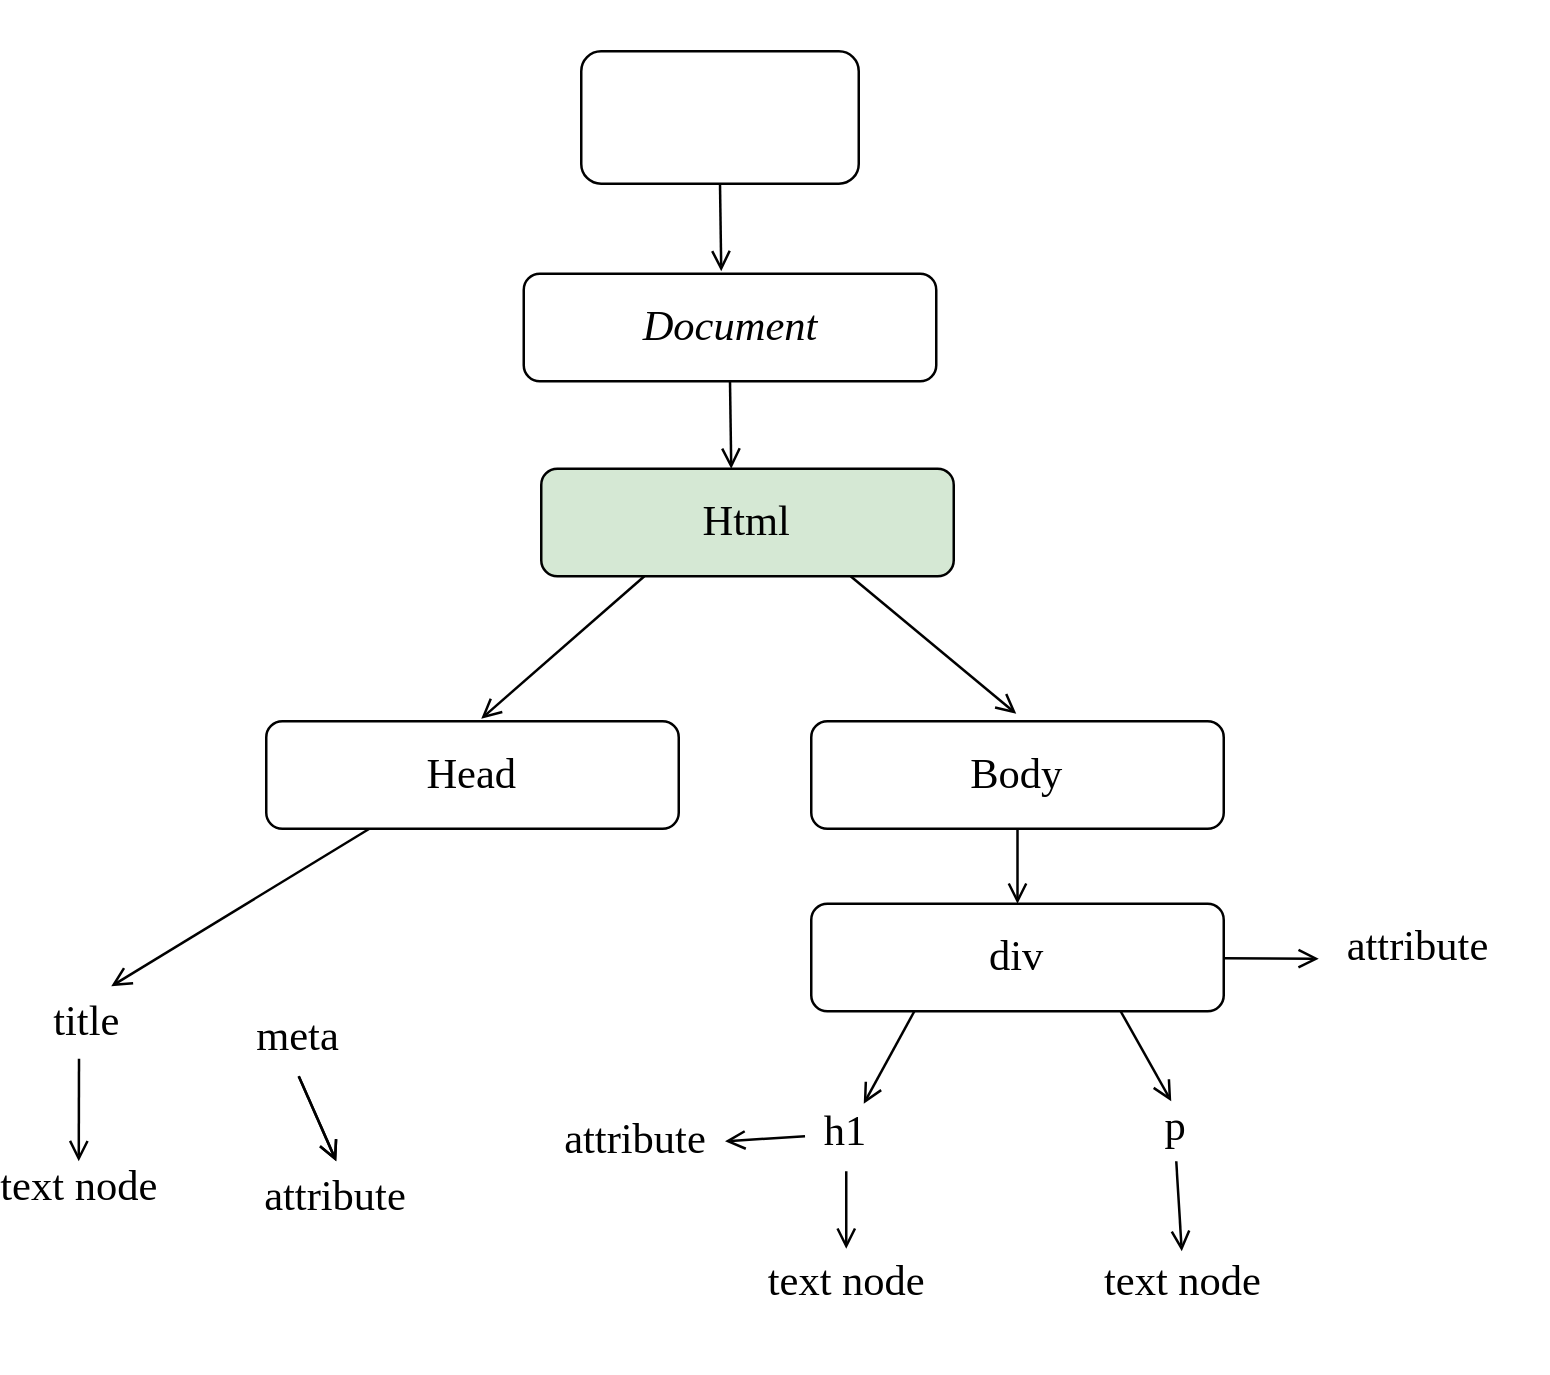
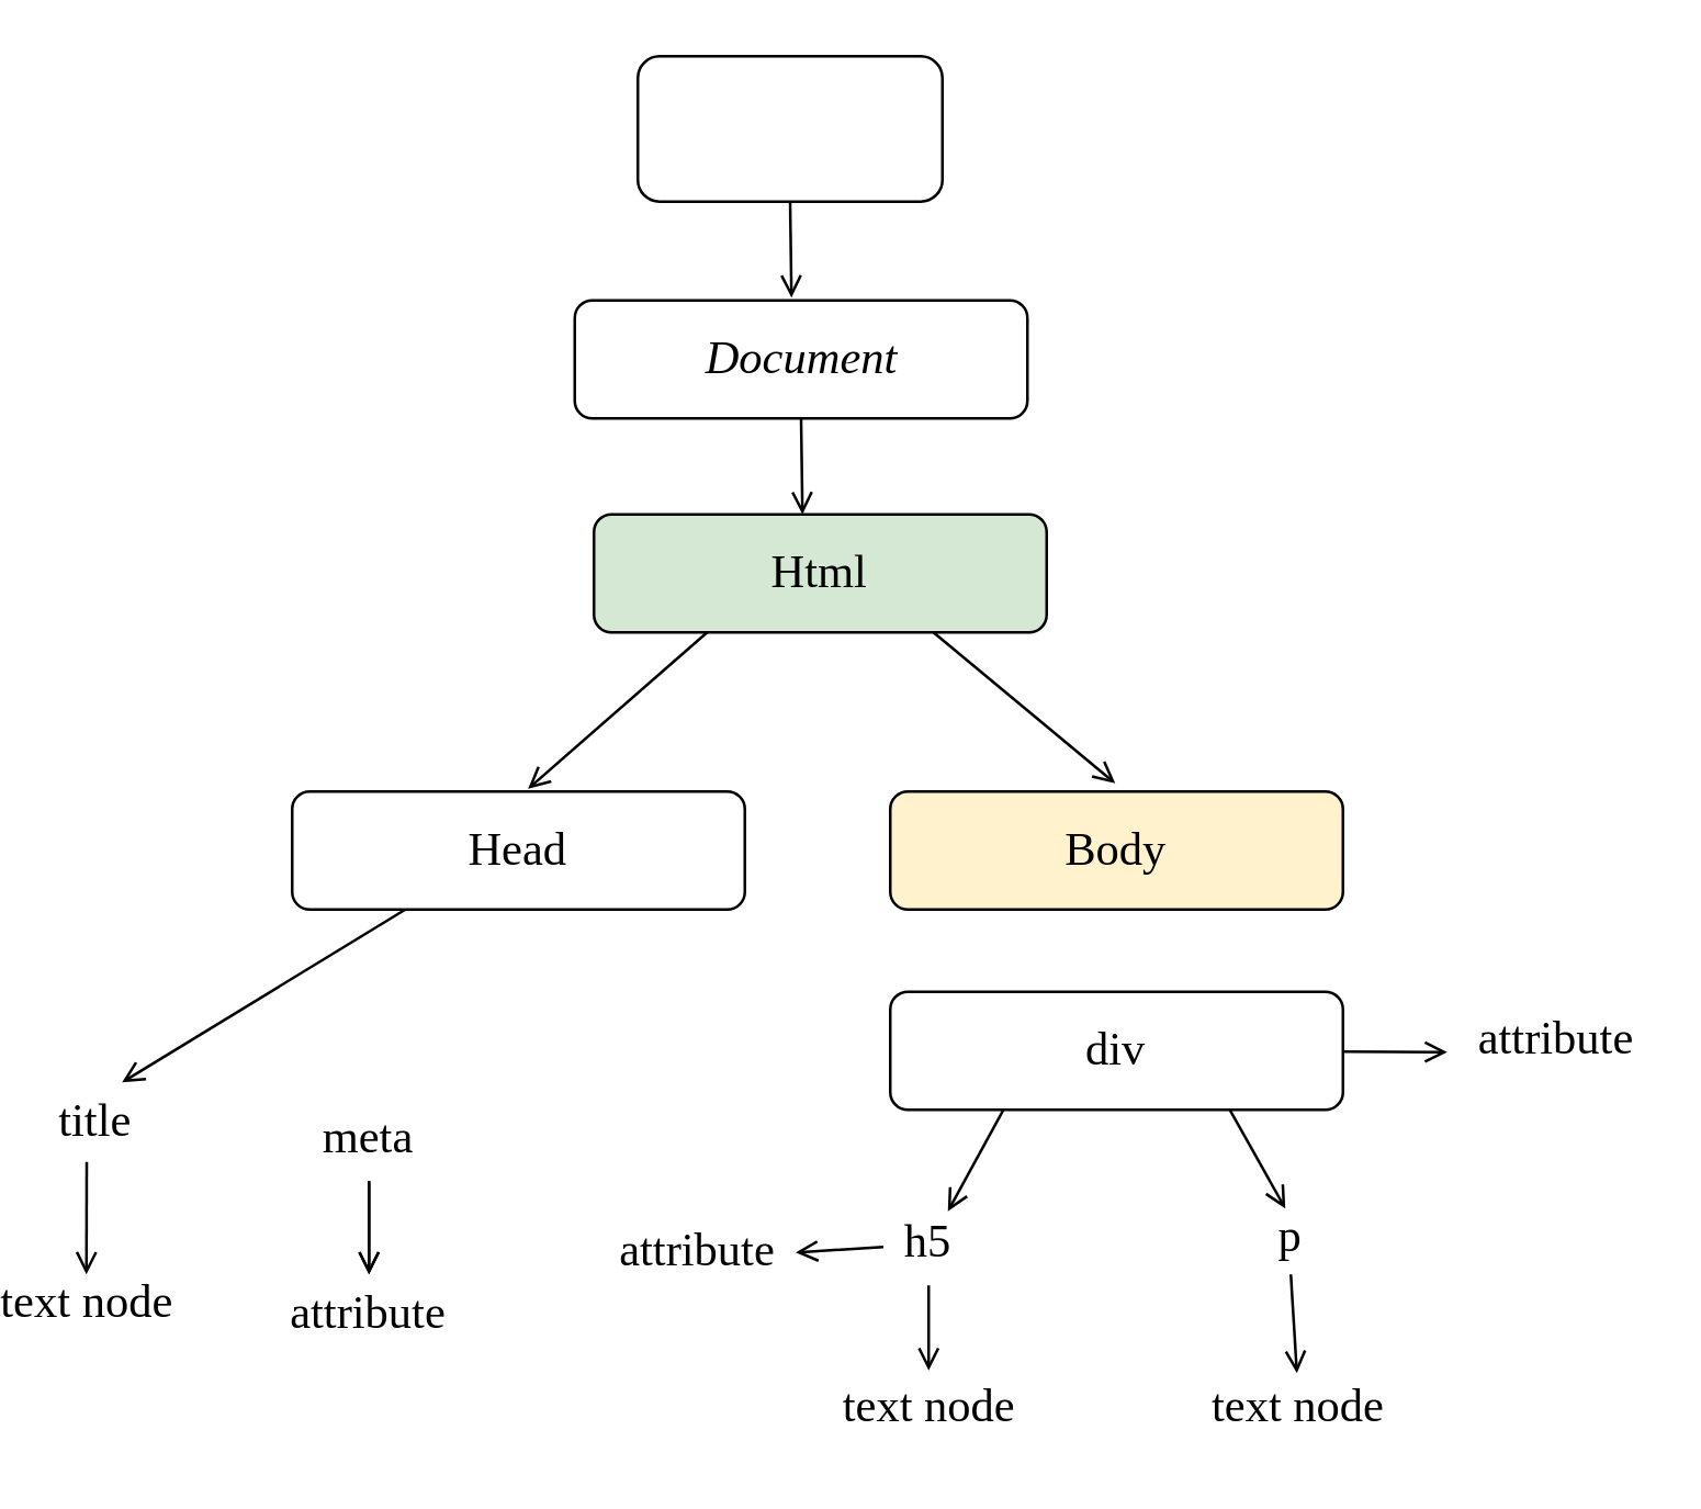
  <mxCell id="0" />
  <mxCell id="1" parent="0" />
  <mxCell id="2" style="edgeStyle=none;html=1;exitX=0.5;exitY=1;exitDx=0;exitDy=0;fontFamily=Comic Sans MS;fontSize=17;endArrow=open;endFill=0;" edge="1" parent="1" source="3"><mxGeometry relative="1" as="geometry"><mxPoint x="277" y="108" as="targetPoint" /></mxGeometry></mxCell>
  <mxCell id="3" value="" style="rounded=1;whiteSpace=wrap;html=1;" vertex="1" parent="1"><mxGeometry x="221" y="20" width="111" height="53" as="geometry" /></mxCell>
  <mxCell id="4" style="edgeStyle=none;html=1;exitX=0.5;exitY=1;exitDx=0;exitDy=0;fontFamily=Comic Sans MS;fontSize=17;endArrow=open;endFill=0;" edge="1" parent="1" source="5"><mxGeometry relative="1" as="geometry"><mxPoint x="281" y="187" as="targetPoint" /></mxGeometry></mxCell>
  <mxCell id="5" value="" style="rounded=1;whiteSpace=wrap;html=1;fontFamily=Comic Sans MS;fontSize=17;" vertex="1" parent="1"><mxGeometry x="198" y="109" width="165" height="43" as="geometry" /></mxCell>
  <mxCell id="6" value="Document" style="text;strokeColor=none;align=center;fillColor=none;html=1;verticalAlign=middle;whiteSpace=wrap;rounded=0;fontSize=17;fontStyle=2;fontFamily=Comic Sans MS;" vertex="1" parent="1"><mxGeometry x="250.5" y="115.5" width="60" height="30" as="geometry" /></mxCell>
  <mxCell id="7" style="edgeStyle=none;html=1;exitX=0.25;exitY=1;exitDx=0;exitDy=0;fontFamily=Comic Sans MS;fontSize=17;endArrow=open;endFill=0;" edge="1" parent="1" source="9"><mxGeometry relative="1" as="geometry"><mxPoint x="181" y="287" as="targetPoint" /></mxGeometry></mxCell>
  <mxCell id="8" style="edgeStyle=none;html=1;exitX=0.75;exitY=1;exitDx=0;exitDy=0;fontFamily=Comic Sans MS;fontSize=17;endArrow=open;endFill=0;" edge="1" parent="1" source="9"><mxGeometry relative="1" as="geometry"><mxPoint x="395" y="285" as="targetPoint" /></mxGeometry></mxCell>
  <mxCell id="9" value="Html" style="rounded=1;whiteSpace=wrap;html=1;fontFamily=Comic Sans MS;fontSize=17;fillColor=#d5e8d4;" vertex="1" parent="1"><mxGeometry x="205" y="187" width="165" height="43" as="geometry" /></mxCell>
  <mxCell id="10" value="title" style="edgeStyle=none;html=1;exitX=0.25;exitY=1;exitDx=0;exitDy=0;fontFamily=Comic Sans MS;fontSize=17;endArrow=open;endFill=0;" edge="1" parent="1" source="11"><mxGeometry x="1" y="15" relative="1" as="geometry"><mxPoint x="33" y="394" as="targetPoint" /><mxPoint x="-18" y="2" as="offset" /></mxGeometry></mxCell>
  <mxCell id="11" value="Head" style="rounded=1;whiteSpace=wrap;html=1;fontFamily=Comic Sans MS;fontSize=17;" vertex="1" parent="1"><mxGeometry x="95" y="288" width="165" height="43" as="geometry" /></mxCell>
- <mxCell id="12" style="edgeStyle=none;html=1;exitX=0.5;exitY=1;exitDx=0;exitDy=0;fontFamily=Comic Sans MS;fontSize=17;endArrow=open;endFill=0;" edge="1" parent="1" source="13" target="23"><mxGeometry relative="1" as="geometry" /></mxCell>
- <mxCell id="13" value="Body" style="rounded=1;whiteSpace=wrap;html=1;fontFamily=Comic Sans MS;fontSize=17;" vertex="1" parent="1"><mxGeometry x="313" y="288" width="165" height="43" as="geometry" /></mxCell>
+ <mxCell id="13" value="Body" style="rounded=1;whiteSpace=wrap;html=1;fontFamily=Comic Sans MS;fontSize=17;fillColor=#fff2cc;" vertex="1" parent="1"><mxGeometry x="313" y="288" width="165" height="43" as="geometry" /></mxCell>
  <mxCell id="14" value="text node" style="edgeStyle=none;html=1;exitX=0.25;exitY=1;exitDx=0;exitDy=0;fontFamily=Comic Sans MS;fontSize=17;endArrow=open;endFill=0;" edge="1" parent="1"><mxGeometry x="1" y="11" relative="1" as="geometry"><mxPoint x="20.1" y="423" as="sourcePoint" /><mxPoint x="20" y="464" as="targetPoint" /><mxPoint x="-11" y="11" as="offset" /></mxGeometry></mxCell>
  <mxCell id="15" style="edgeStyle=none;html=1;exitX=0.5;exitY=1;exitDx=0;exitDy=0;fontFamily=Comic Sans MS;fontSize=17;endArrow=open;endFill=0;entryX=0.5;entryY=0;entryDx=0;entryDy=0;" edge="1" parent="1" source="17" target="18"><mxGeometry relative="1" as="geometry"><mxPoint x="171" y="464" as="targetPoint" /></mxGeometry></mxCell>
  <mxCell id="16" style="edgeStyle=none;html=1;exitX=0.5;exitY=1;exitDx=0;exitDy=0;entryX=0.5;entryY=0;entryDx=0;entryDy=0;fontFamily=Comic Sans MS;fontSize=13;endArrow=open;endFill=0;" edge="1" parent="1" source="17" target="18"><mxGeometry relative="1" as="geometry" /></mxCell>
- <mxCell id="17" value="meta" style="text;strokeColor=none;align=center;fillColor=none;html=1;verticalAlign=middle;whiteSpace=wrap;rounded=0;fontFamily=Comic Sans MS;fontSize=17;glass=0;" vertex="1" parent="1"><mxGeometry x="78" y="400" width="60" height="30" as="geometry" /></mxCell>
+ <mxCell id="17" value="meta" style="text;strokeColor=none;align=center;fillColor=none;html=1;verticalAlign=middle;whiteSpace=wrap;rounded=0;fontFamily=Comic Sans MS;fontSize=17;glass=0;" vertex="1" parent="1"><mxGeometry x="93" y="400" width="60" height="30" as="geometry" /></mxCell>
  <mxCell id="18" value="attribute" style="text;strokeColor=none;align=center;fillColor=none;html=1;verticalAlign=middle;whiteSpace=wrap;rounded=0;fontFamily=Comic Sans MS;fontSize=17;" vertex="1" parent="1"><mxGeometry x="93" y="464" width="60" height="30" as="geometry" /></mxCell>
  <mxCell id="19" style="edgeStyle=none;html=1;exitX=1;exitY=0.5;exitDx=0;exitDy=0;fontFamily=Comic Sans MS;fontSize=17;endArrow=open;endFill=0;" edge="1" parent="1" source="23"><mxGeometry relative="1" as="geometry"><mxPoint x="432" y="382.5" as="targetPoint" /></mxGeometry></mxCell>
  <mxCell id="20" value="" style="edgeStyle=none;html=1;fontFamily=Comic Sans MS;fontSize=17;endArrow=open;endFill=0;" edge="1" parent="1" source="23"><mxGeometry relative="1" as="geometry"><mxPoint x="516" y="383" as="targetPoint" /></mxGeometry></mxCell>
  <mxCell id="21" style="edgeStyle=none;html=1;exitX=0.25;exitY=1;exitDx=0;exitDy=0;fontFamily=Comic Sans MS;fontSize=17;endArrow=open;endFill=0;" edge="1" parent="1" source="23"><mxGeometry relative="1" as="geometry"><mxPoint x="334" y="441" as="targetPoint" /></mxGeometry></mxCell>
  <mxCell id="22" style="edgeStyle=none;html=1;exitX=0.75;exitY=1;exitDx=0;exitDy=0;fontFamily=Comic Sans MS;fontSize=17;endArrow=open;endFill=0;" edge="1" parent="1" source="23"><mxGeometry relative="1" as="geometry"><mxPoint x="457" y="440" as="targetPoint" /></mxGeometry></mxCell>
  <mxCell id="23" value="div" style="rounded=1;whiteSpace=wrap;html=1;fontFamily=Comic Sans MS;fontSize=17;glass=0;" vertex="1" parent="1"><mxGeometry x="313" y="361" width="165" height="43" as="geometry" /></mxCell>
  <mxCell id="24" value="attribute" style="text;strokeColor=none;align=center;fillColor=none;html=1;verticalAlign=middle;whiteSpace=wrap;rounded=0;glass=0;fontFamily=Comic Sans MS;fontSize=17;" vertex="1" parent="1"><mxGeometry x="526" y="364" width="60" height="30" as="geometry" /></mxCell>
  <mxCell id="25" style="edgeStyle=none;html=1;exitX=0.5;exitY=1;exitDx=0;exitDy=0;fontFamily=Comic Sans MS;fontSize=17;endArrow=open;endFill=0;" edge="1" parent="1" source="26"><mxGeometry relative="1" as="geometry"><mxPoint x="327" y="499" as="targetPoint" /></mxGeometry></mxCell>
- <mxCell id="26" value="h1" style="text;strokeColor=none;align=center;fillColor=none;html=1;verticalAlign=middle;whiteSpace=wrap;rounded=0;glass=0;fontFamily=Comic Sans MS;fontSize=17;" vertex="1" parent="1"><mxGeometry x="297" y="438" width="60" height="30" as="geometry" /></mxCell>
+ <mxCell id="26" value="h5" style="text;strokeColor=none;align=center;fillColor=none;html=1;verticalAlign=middle;whiteSpace=wrap;rounded=0;glass=0;fontFamily=Comic Sans MS;fontSize=17;" vertex="1" parent="1"><mxGeometry x="297" y="438" width="60" height="30" as="geometry" /></mxCell>
  <mxCell id="27" style="edgeStyle=none;html=1;exitX=0.5;exitY=1;exitDx=0;exitDy=0;fontFamily=Comic Sans MS;fontSize=17;endArrow=open;endFill=0;" edge="1" parent="1" source="28" target="32"><mxGeometry relative="1" as="geometry" /></mxCell>
  <mxCell id="28" value="p" style="text;strokeColor=none;align=center;fillColor=none;html=1;verticalAlign=middle;whiteSpace=wrap;rounded=0;glass=0;fontFamily=Comic Sans MS;fontSize=17;" vertex="1" parent="1"><mxGeometry x="429" y="438" width="60" height="26" as="geometry" /></mxCell>
  <mxCell id="29" style="edgeStyle=none;html=1;fontFamily=Comic Sans MS;fontSize=17;endArrow=open;endFill=0;" edge="1" parent="1"><mxGeometry relative="1" as="geometry"><mxPoint x="278.5" y="456" as="targetPoint" /><mxPoint x="310.5" y="454" as="sourcePoint" /></mxGeometry></mxCell>
  <mxCell id="30" value="attribute" style="text;strokeColor=none;align=center;fillColor=none;html=1;verticalAlign=middle;whiteSpace=wrap;rounded=0;glass=0;fontFamily=Comic Sans MS;fontSize=17;strokeWidth=0;" vertex="1" parent="1"><mxGeometry x="213" y="441" width="60" height="30" as="geometry" /></mxCell>
  <mxCell id="31" value="&lt;font style=&quot;font-size: 17px;&quot;&gt;text node&lt;/font&gt;" style="text;strokeColor=none;align=center;fillColor=none;html=1;verticalAlign=middle;whiteSpace=wrap;rounded=0;glass=0;strokeWidth=0;fontFamily=Comic Sans MS;fontSize=13;" vertex="1" parent="1"><mxGeometry x="282.5" y="498" width="89" height="30" as="geometry" /></mxCell>
  <mxCell id="32" value="text node" style="text;strokeColor=none;align=center;fillColor=none;html=1;verticalAlign=middle;whiteSpace=wrap;rounded=0;glass=0;fontFamily=Comic Sans MS;fontSize=17;strokeWidth=0;" vertex="1" parent="1"><mxGeometry x="420" y="500" width="84" height="26" as="geometry" /></mxCell>
